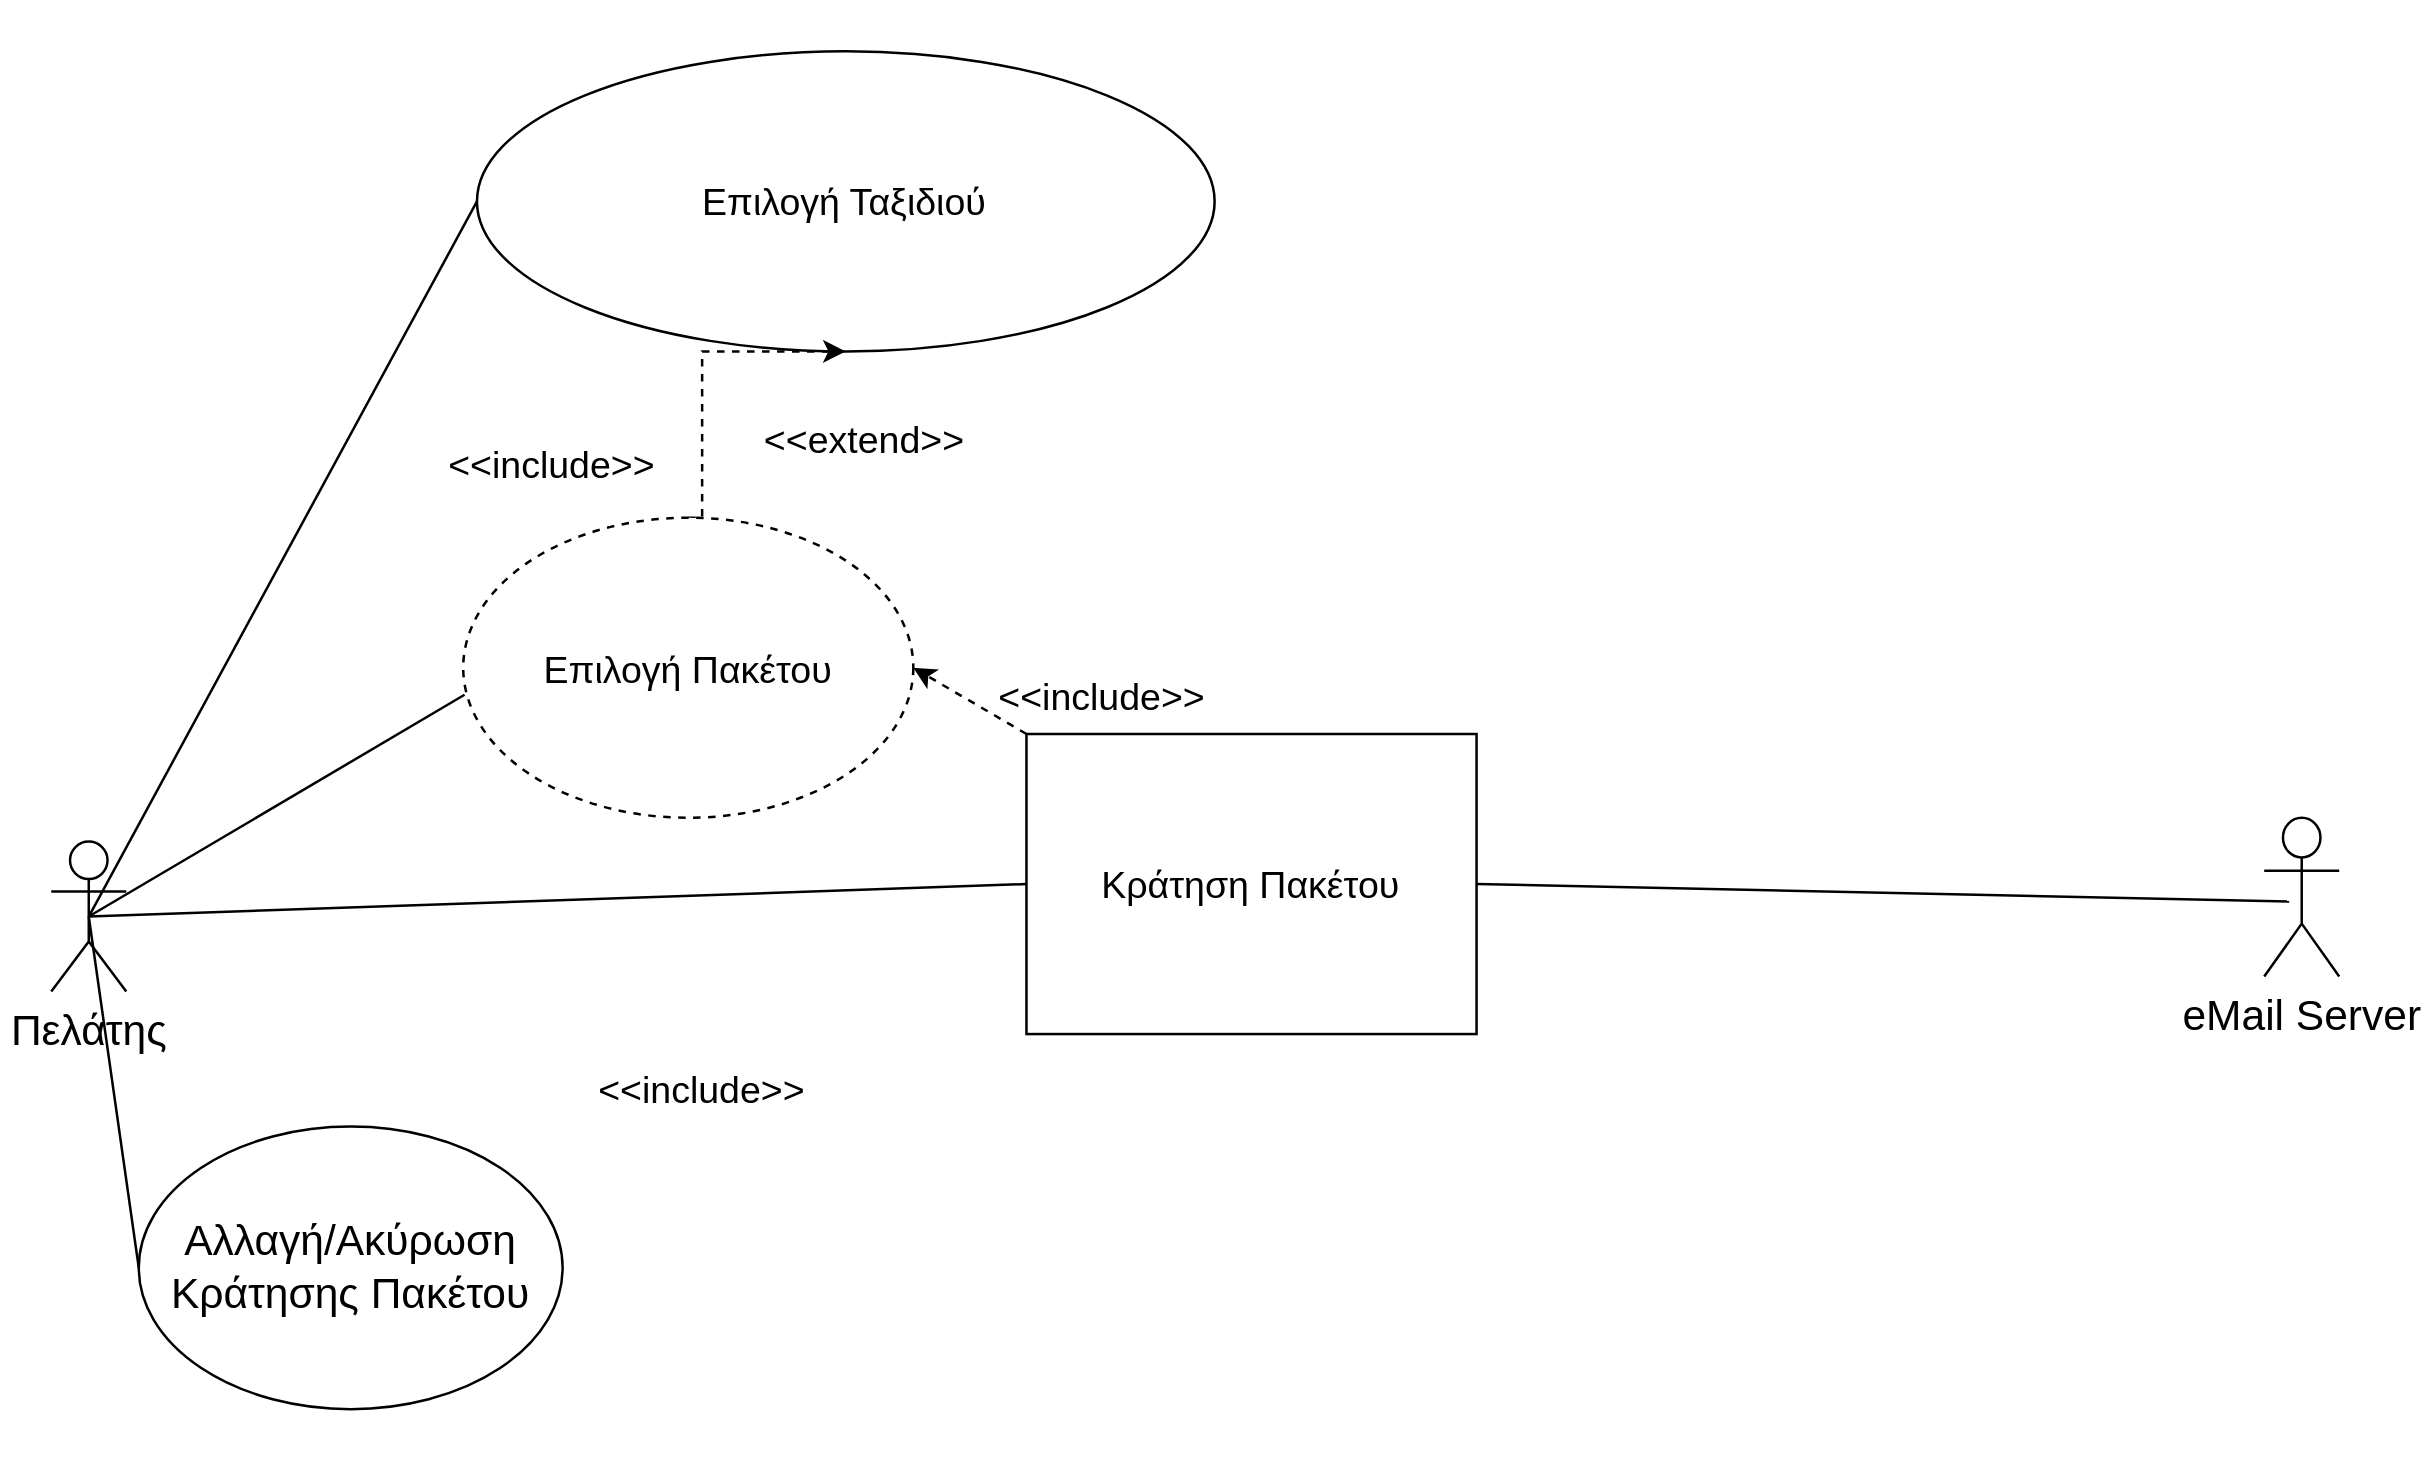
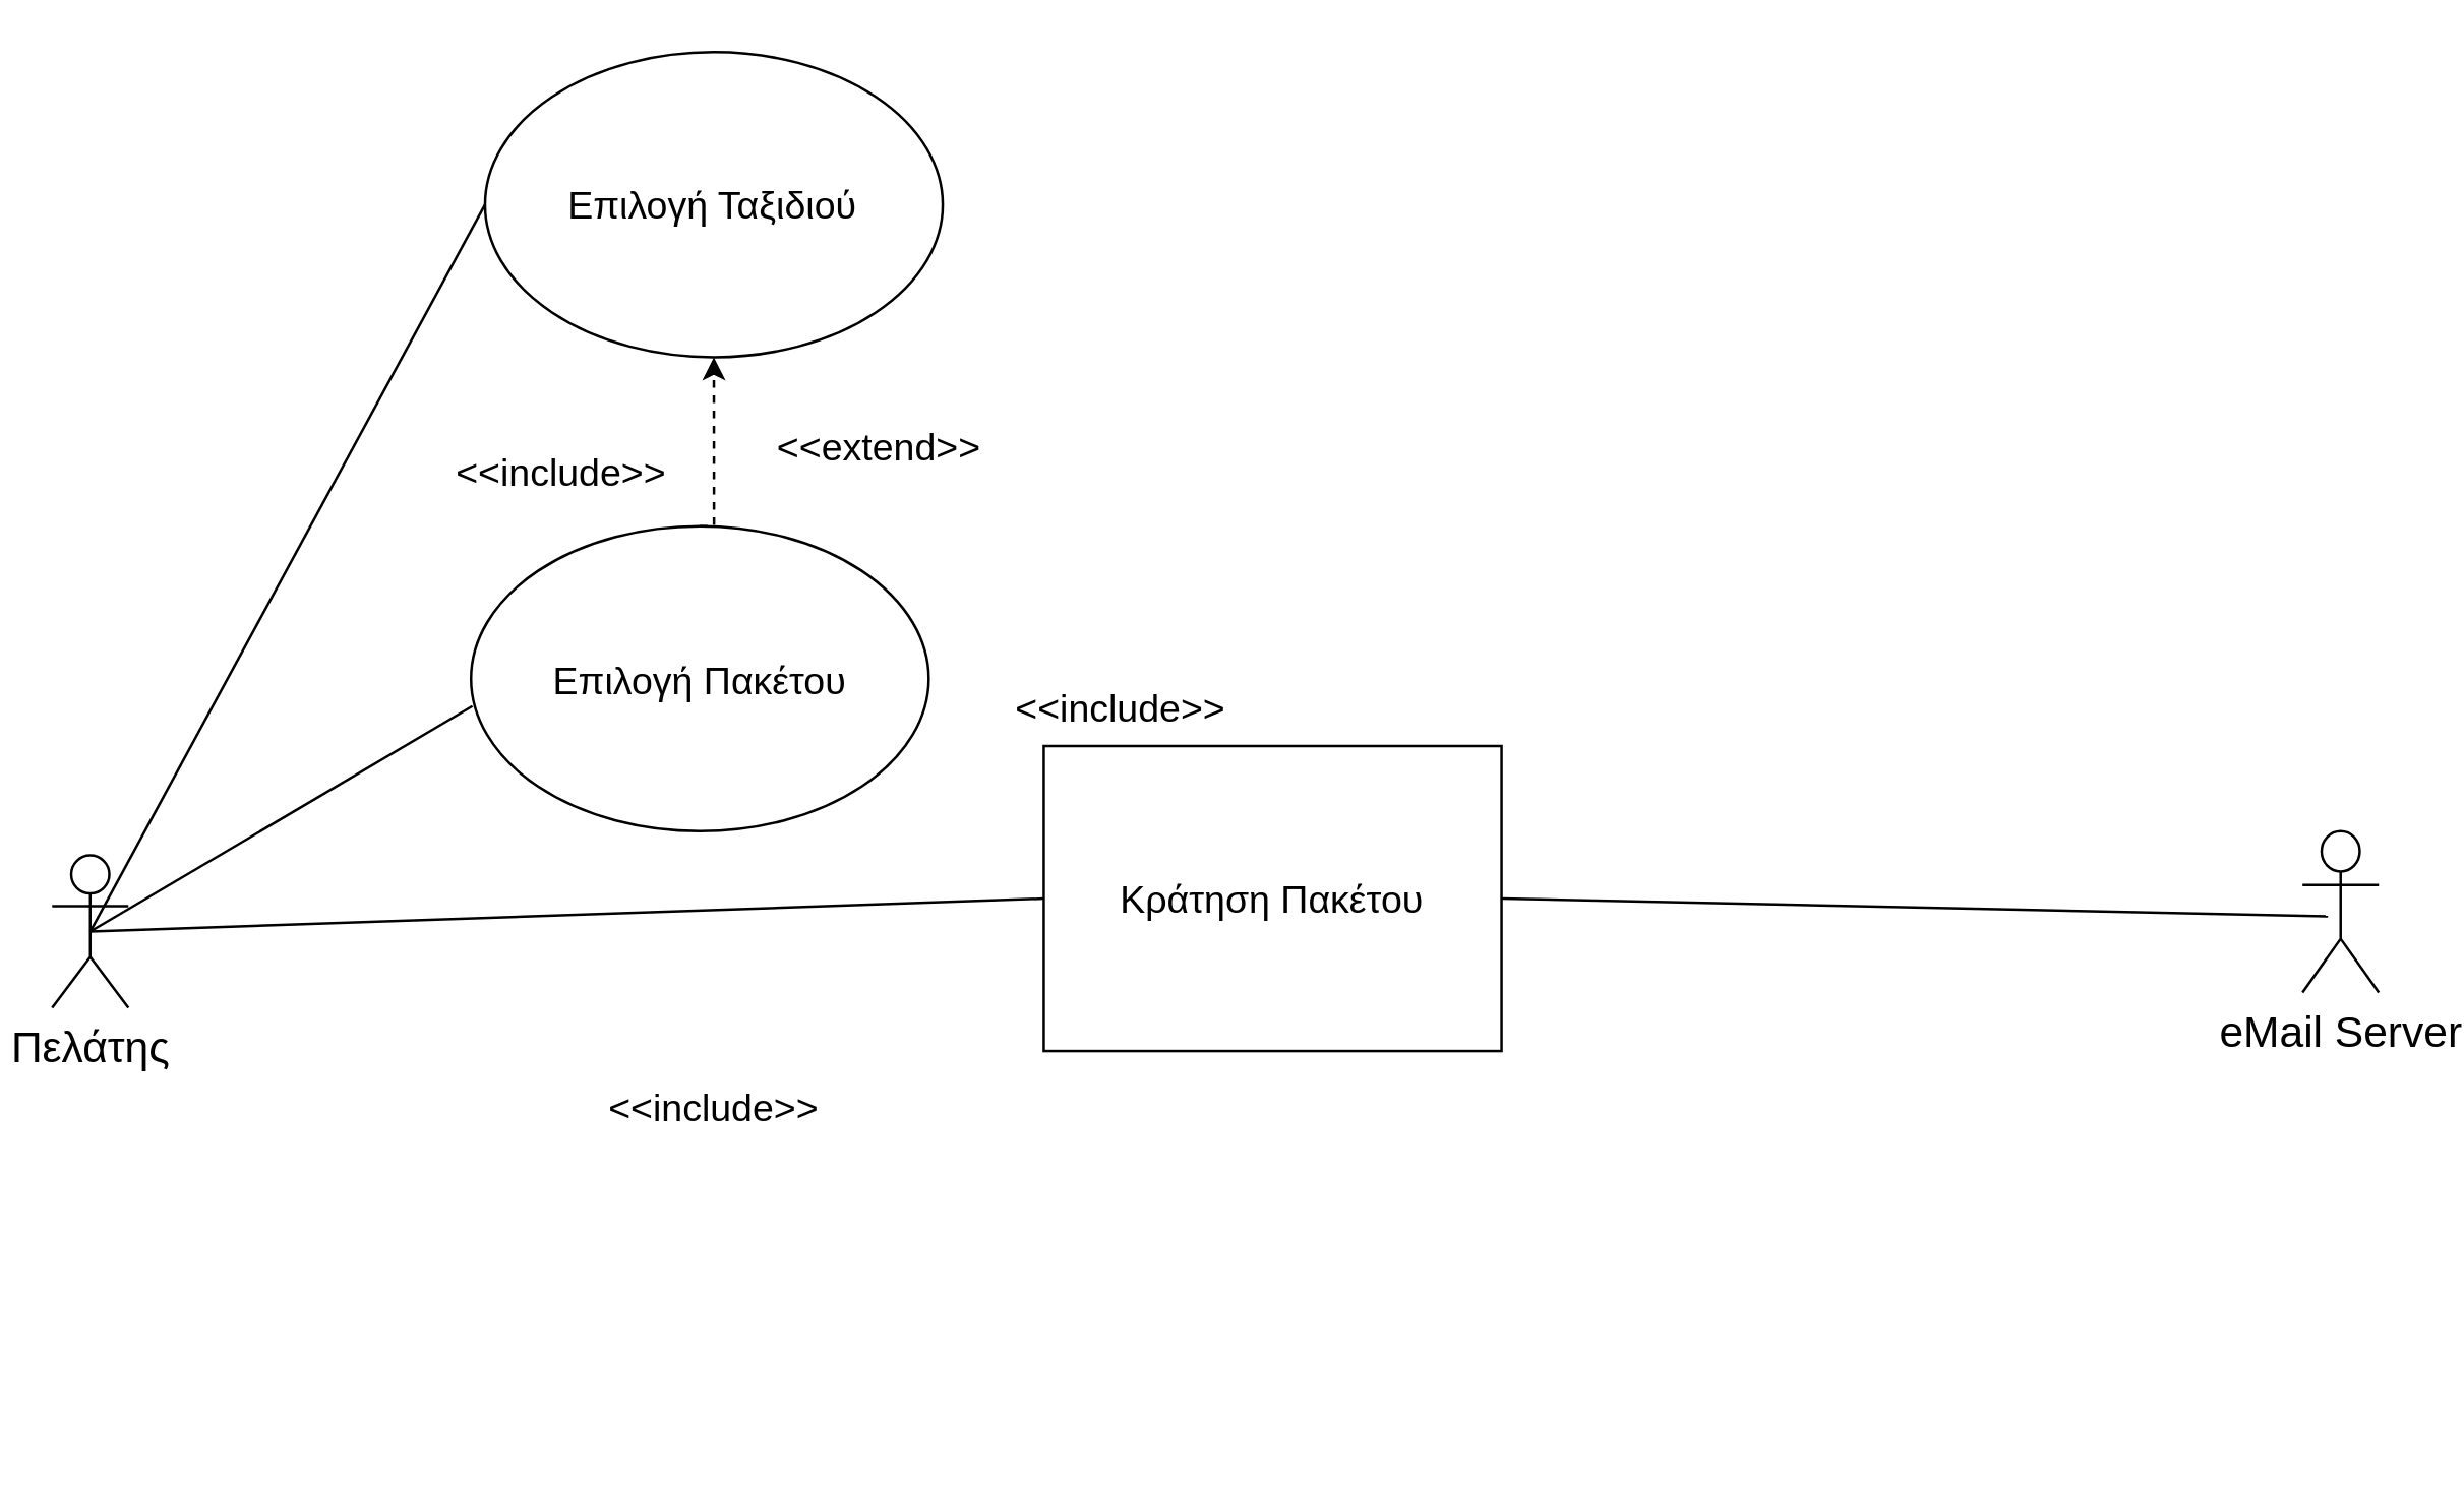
  <mxCell id="0" />
  <mxCell id="1" parent="0" />
  <mxCell id="2" value="&lt;span style=&quot;font-size: 17px;&quot;&gt;Πελάτης&lt;/span&gt;" style="shape=umlActor;verticalLabelPosition=bottom;verticalAlign=top;html=1;outlineConnect=0;" parent="1" vertex="1"><mxGeometry x="20" y="336" width="30" height="60" as="geometry" /></mxCell>
- <mxCell id="3" value="Επιλογή Ταξιδιού" style="ellipse;whiteSpace=wrap;html=1;fontSize=15;spacing=2;strokeWidth=1;" parent="1" vertex="1"><mxGeometry x="190.25" y="20" width="295" height="120" as="geometry" /></mxCell>
+ <mxCell id="3" value="Επιλογή Ταξιδιού" style="ellipse;whiteSpace=wrap;html=1;fontSize=15;spacing=2;strokeWidth=1;" parent="1" vertex="1"><mxGeometry x="190.25" y="20" width="180" height="120" as="geometry" /></mxCell>
  <mxCell id="4" style="edgeStyle=orthogonalEdgeStyle;rounded=0;orthogonalLoop=1;jettySize=auto;html=1;exitX=0.5;exitY=0;exitDx=0;exitDy=0;entryX=0.5;entryY=1;entryDx=0;entryDy=0;dashed=1;strokeWidth=1;fontSize=14;endArrow=classic;endFill=1;endSize=6;" edge="1" parent="1" source="5" target="3"><mxGeometry relative="1" as="geometry"><Array as="points"><mxPoint x="280.25" y="207" /></Array></mxGeometry></mxCell>
- <mxCell id="5" value="Επιλογή Πακέτου" style="ellipse;whiteSpace=wrap;html=1;fontSize=15;spacing=2;strokeWidth=1;dashed=1;" parent="1" vertex="1"><mxGeometry x="184.75" y="206.5" width="180" height="120" as="geometry" /></mxCell>
+ <mxCell id="5" value="Επιλογή Πακέτου" style="ellipse;whiteSpace=wrap;html=1;fontSize=15;spacing=2;strokeWidth=1;" parent="1" vertex="1"><mxGeometry x="184.75" y="206.5" width="180" height="120" as="geometry" /></mxCell>
  <mxCell id="6" value="&lt;span style=&quot;font-size: 17px;&quot;&gt;eMail Server&lt;/span&gt;" style="shape=umlActor;verticalLabelPosition=bottom;verticalAlign=top;html=1;outlineConnect=0;" parent="1" vertex="1"><mxGeometry x="905" y="326.5" width="30" height="63.5" as="geometry" /></mxCell>
- <mxCell id="7" value="Αλλαγή/Ακύρωση Κράτησης Πακέτου" style="ellipse;whiteSpace=wrap;html=1;fontSize=17;" parent="1" vertex="1"><mxGeometry x="55" y="450" width="169.5" height="113" as="geometry" /></mxCell>
- <mxCell id="8" value="" style="endArrow=none;html=1;rounded=0;fontSize=17;exitX=0.5;exitY=0.5;exitDx=0;exitDy=0;exitPerimeter=0;entryX=0;entryY=0.5;entryDx=0;entryDy=0;" parent="1" source="2" target="7" edge="1"><mxGeometry width="50" height="50" relative="1" as="geometry"><mxPoint x="455" y="340" as="sourcePoint" /><mxPoint x="505" y="290" as="targetPoint" /></mxGeometry></mxCell>
  <mxCell id="9" value="" style="endArrow=none;html=1;rounded=0;fontSize=17;exitX=0.5;exitY=0.5;exitDx=0;exitDy=0;exitPerimeter=0;entryX=0;entryY=0.5;entryDx=0;entryDy=0;" parent="1" source="2" edge="1" target="3"><mxGeometry width="50" height="50" relative="1" as="geometry"><mxPoint x="455" y="310" as="sourcePoint" /><mxPoint x="25" y="130" as="targetPoint" /></mxGeometry></mxCell>
  <mxCell id="10" value="" style="endArrow=none;html=1;rounded=0;fontSize=17;exitX=0.5;exitY=0.5;exitDx=0;exitDy=0;exitPerimeter=0;entryX=0.003;entryY=0.59;entryDx=0;entryDy=0;entryPerimeter=0;" parent="1" source="2" target="5" edge="1"><mxGeometry width="50" height="50" relative="1" as="geometry"><mxPoint x="455" y="310" as="sourcePoint" /><mxPoint x="105" y="270" as="targetPoint" /></mxGeometry></mxCell>
  <mxCell id="11" value="" style="endArrow=none;html=1;rounded=0;fontSize=17;exitX=0.5;exitY=0.5;exitDx=0;exitDy=0;exitPerimeter=0;entryX=0;entryY=0.5;entryDx=0;entryDy=0;" parent="1" source="2" target="13" edge="1"><mxGeometry width="50" height="50" relative="1" as="geometry"><mxPoint x="455" y="310" as="sourcePoint" /><mxPoint x="155" y="380" as="targetPoint" /></mxGeometry></mxCell>
- <mxCell id="12" style="edgeStyle=none;rounded=0;orthogonalLoop=1;jettySize=auto;html=1;exitX=0;exitY=0;exitDx=0;exitDy=0;entryX=1;entryY=0.5;entryDx=0;entryDy=0;dashed=1;strokeWidth=1;fontSize=14;endArrow=classic;endFill=1;endSize=6;" edge="1" parent="1" source="13" target="5"><mxGeometry relative="1" as="geometry" /></mxCell>
  <mxCell id="13" value="Κράτηση Πακέτου" style="whiteSpace=wrap;html=1;fontSize=15;spacing=2;strokeWidth=1;rounded=0;" parent="1" vertex="1"><mxGeometry x="410" y="293" width="180" height="120" as="geometry" /></mxCell>
  <mxCell id="14" value="&amp;lt;&amp;lt;include&amp;gt;&amp;gt;" style="text;html=1;align=center;verticalAlign=middle;resizable=0;points=[];autosize=1;strokeColor=none;fillColor=none;fontSize=15;spacing=2;strokeWidth=1;" vertex="1" parent="1"><mxGeometry x="165" y="170" width="110" height="30" as="geometry" /></mxCell>
  <mxCell id="15" value="&amp;lt;&amp;lt;extend&amp;gt;&amp;gt;" style="text;html=1;align=center;verticalAlign=middle;resizable=0;points=[];autosize=1;strokeColor=none;fillColor=none;fontSize=15;spacing=2;strokeWidth=1;" vertex="1" parent="1"><mxGeometry x="295" y="160" width="100" height="30" as="geometry" /></mxCell>
  <mxCell id="16" value="" style="endArrow=none;html=1;rounded=0;exitX=1;exitY=0.5;exitDx=0;exitDy=0;" edge="1" parent="1" source="13"><mxGeometry width="50" height="50" relative="1" as="geometry"><mxPoint x="645" y="341.25" as="sourcePoint" /><mxPoint x="915" y="360" as="targetPoint" /></mxGeometry></mxCell>
  <mxCell id="17" value="&amp;lt;&amp;lt;include&amp;gt;&amp;gt;" style="text;html=1;align=center;verticalAlign=middle;resizable=0;points=[];autosize=1;strokeColor=none;fillColor=none;fontSize=15;spacing=2;strokeWidth=1;" vertex="1" parent="1"><mxGeometry x="385" y="263" width="110" height="30" as="geometry" /></mxCell>
  <mxCell id="18" value="&amp;lt;&amp;lt;include&amp;gt;&amp;gt;" style="text;html=1;align=center;verticalAlign=middle;resizable=0;points=[];autosize=1;strokeColor=none;fillColor=none;fontSize=15;spacing=2;strokeWidth=1;" vertex="1" parent="1"><mxGeometry x="224.5" y="420" width="110" height="30" as="geometry" /></mxCell>
